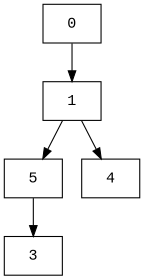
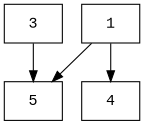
  digraph {
    fontname="Liberation Mono"
    node [fontname="Liberation Mono" shape=box]
    edge [fontname="Liberation Mono"]
-   0
    1
    n3 [label=5]
    4
    3
-   0 -> 1
    1 -> n3
    1 -> 4
-   n3 -> 3
+   3 -> n3
  }
